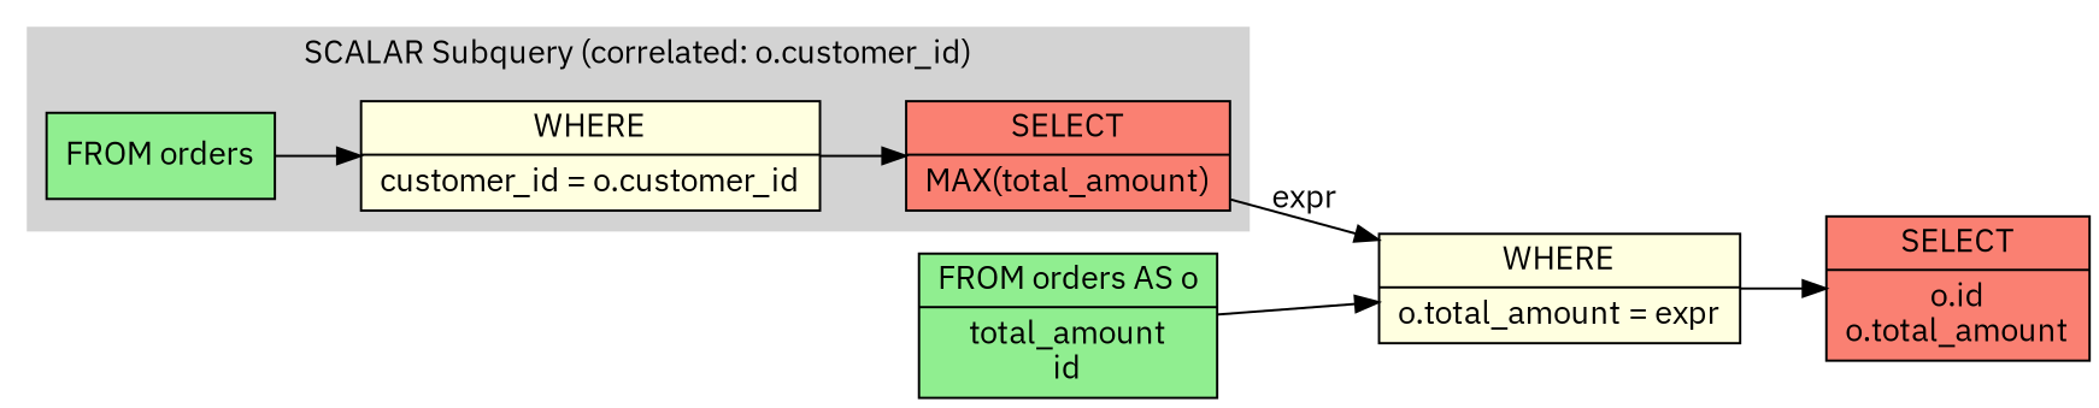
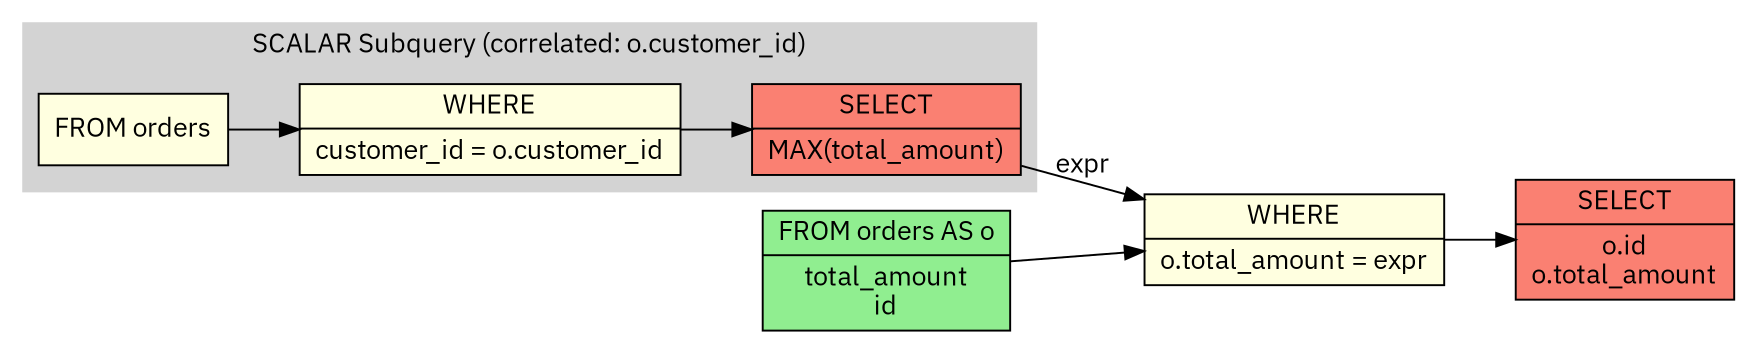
  digraph {
    rankdir=LR
    fontname="IBM Plex Sans"
    node [fillcolor=lightgreen shape=record style=filled fontname="IBM Plex Sans"]
    edge [fontname="IBM Plex Sans"]
-   n1 [label="FROM orders"]
+   n1 [fillcolor=lightyellow label="FROM orders"]
    n2 [fillcolor=lightyellow label="WHERE|customer_id = o.customer_id"]
    n3 [fillcolor=salmon label="SELECT|MAX(total_amount)"]
    n4 [label="FROM orders AS o|total_amount\nid"]
    n5 [fillcolor=lightyellow label="WHERE|o.total_amount = expr"]
    n6 [fillcolor=salmon label="SELECT|o.id\no.total_amount"]
    subgraph cluster_1 {
      color=lightgrey
      label="SCALAR Subquery (correlated: o.customer_id)"
      style=filled
      n1
      n2
      n3
    }
    n1 -> n2
    n2 -> n3
    n3 -> n5 [label=expr]
    n4 -> n5
    n5 -> n6
  }
